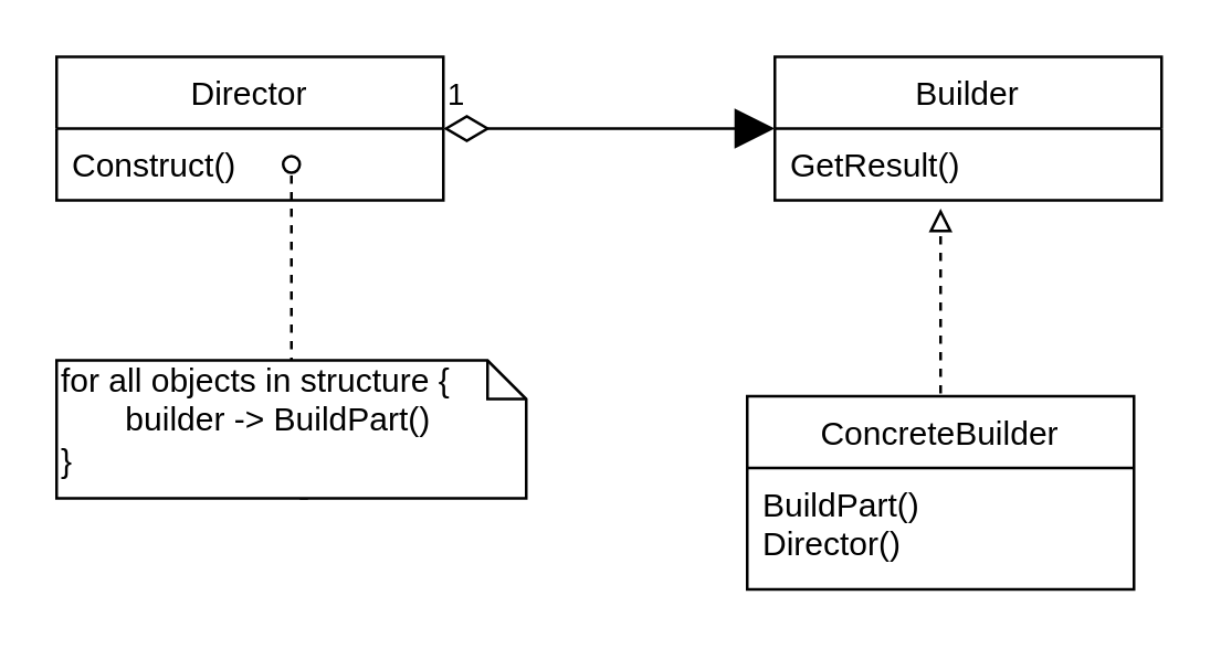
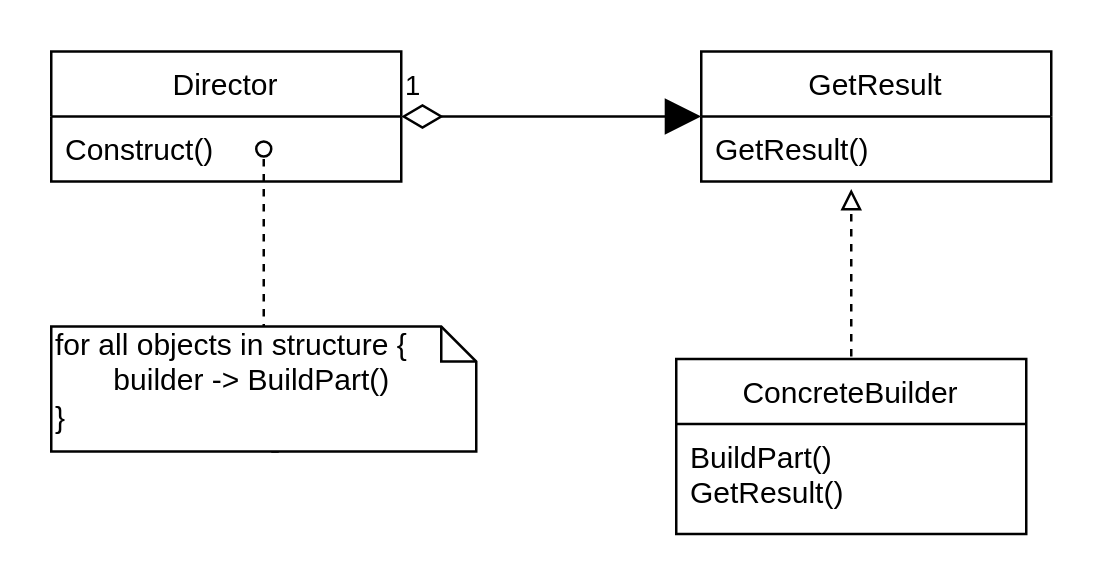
  <mxCell id="0" />
  <mxCell id="1" parent="0" />
  <mxCell id="2" value="Director" style="swimlane;fontStyle=0;childLayout=stackLayout;horizontal=1;startSize=26;fillColor=none;horizontalStack=0;resizeParent=1;resizeParentMax=0;resizeLast=0;collapsible=1;marginBottom=0;" vertex="1" parent="1"><mxGeometry x="20" y="20" width="140" height="52" as="geometry" /></mxCell>
  <mxCell id="3" value="Construct()" style="text;strokeColor=none;fillColor=none;align=left;verticalAlign=top;spacingLeft=4;spacingRight=4;overflow=hidden;rotatable=0;points=[[0,0.5],[1,0.5]];portConstraint=eastwest;" vertex="1" parent="2"><mxGeometry y="26" width="140" height="26" as="geometry" /></mxCell>
- <mxCell id="4" value="Builder" style="swimlane;fontStyle=0;childLayout=stackLayout;horizontal=1;startSize=26;fillColor=none;horizontalStack=0;resizeParent=1;resizeParentMax=0;resizeLast=0;collapsible=1;marginBottom=0;" vertex="1" parent="1"><mxGeometry x="280" y="20" width="140" height="52" as="geometry" /></mxCell>
+ <mxCell id="4" value="GetResult" style="swimlane;fontStyle=0;childLayout=stackLayout;horizontal=1;startSize=26;fillColor=none;horizontalStack=0;resizeParent=1;resizeParentMax=0;resizeLast=0;collapsible=1;marginBottom=0;" vertex="1" parent="1"><mxGeometry x="280" y="20" width="140" height="52" as="geometry" /></mxCell>
  <mxCell id="5" value="GetResult()" style="text;strokeColor=none;fillColor=none;align=left;verticalAlign=top;spacingLeft=4;spacingRight=4;overflow=hidden;rotatable=0;points=[[0,0.5],[1,0.5]];portConstraint=eastwest;" vertex="1" parent="4"><mxGeometry y="26" width="140" height="26" as="geometry" /></mxCell>
  <mxCell id="6" value="1" style="endArrow=block;html=1;endSize=12;startArrow=diamondThin;startSize=14;startFill=0;edgeStyle=orthogonalEdgeStyle;align=left;verticalAlign=bottom;endFill=1;" edge="1" parent="1" source="2"><mxGeometry x="-1" y="3" relative="1" as="geometry"><mxPoint x="160" y="46" as="sourcePoint" /><mxPoint x="280" y="46" as="targetPoint" /></mxGeometry></mxCell>
  <mxCell id="7" style="edgeStyle=orthogonalEdgeStyle;rounded=0;orthogonalLoop=1;jettySize=auto;html=1;endArrow=oval;endFill=0;dashed=1;" edge="1" parent="1"><mxGeometry relative="1" as="geometry"><mxPoint x="111" y="180" as="sourcePoint" /><mxPoint x="105" y="59" as="targetPoint" /><Array as="points"><mxPoint x="105" y="180" /></Array></mxGeometry></mxCell>
  <mxCell id="8" value="for all objects in structure {&lt;br&gt;&amp;nbsp; &amp;nbsp; &amp;nbsp; &amp;nbsp;builder -&amp;gt; BuildPart()&lt;br&gt;}&lt;br&gt;" style="shape=note;whiteSpace=wrap;html=1;size=14;verticalAlign=top;align=left;spacingTop=-6;" vertex="1" parent="1"><mxGeometry x="20" y="130" width="170" height="50" as="geometry" /></mxCell>
  <mxCell id="9" style="edgeStyle=orthogonalEdgeStyle;rounded=0;orthogonalLoop=1;jettySize=auto;html=1;dashed=1;endArrow=block;endFill=0;" edge="1" parent="1"><mxGeometry relative="1" as="geometry"><mxPoint x="340" y="75" as="targetPoint" /><mxPoint x="340" y="142" as="sourcePoint" /><Array as="points"><mxPoint x="340" y="75" /></Array></mxGeometry></mxCell>
  <mxCell id="10" value="ConcreteBuilder" style="swimlane;fontStyle=0;childLayout=stackLayout;horizontal=1;startSize=26;fillColor=none;horizontalStack=0;resizeParent=1;resizeParentMax=0;resizeLast=0;collapsible=1;marginBottom=0;" vertex="1" parent="1"><mxGeometry x="270" y="143" width="140" height="70" as="geometry" /></mxCell>
- <mxCell id="11" value="BuildPart()&#10;Director()&#10;" style="text;strokeColor=none;fillColor=none;align=left;verticalAlign=top;spacingLeft=4;spacingRight=4;overflow=hidden;rotatable=0;points=[[0,0.5],[1,0.5]];portConstraint=eastwest;" vertex="1" parent="10"><mxGeometry y="26" width="140" height="44" as="geometry" /></mxCell>
+ <mxCell id="11" value="BuildPart()&#10;GetResult()&#10;" style="text;strokeColor=none;fillColor=none;align=left;verticalAlign=top;spacingLeft=4;spacingRight=4;overflow=hidden;rotatable=0;points=[[0,0.5],[1,0.5]];portConstraint=eastwest;" vertex="1" parent="10"><mxGeometry y="26" width="140" height="44" as="geometry" /></mxCell>
